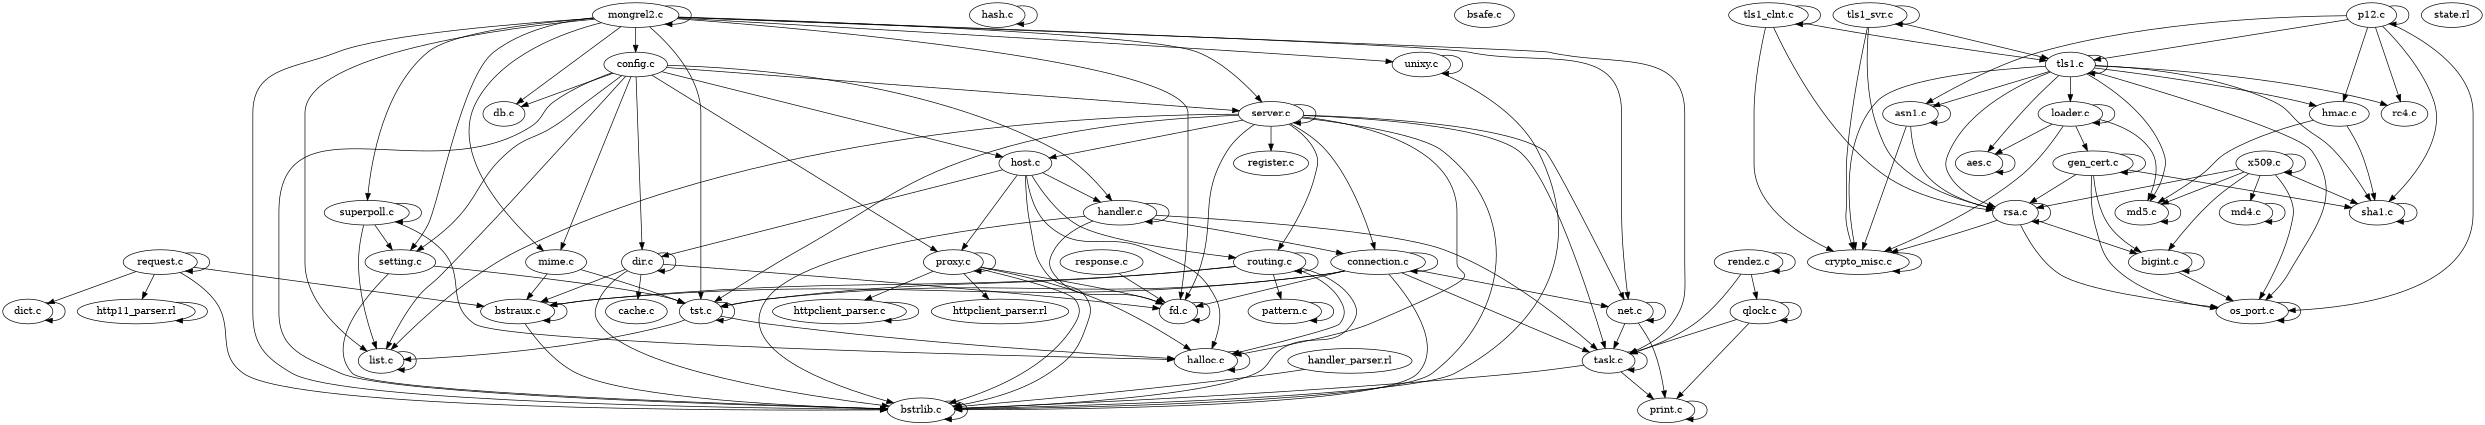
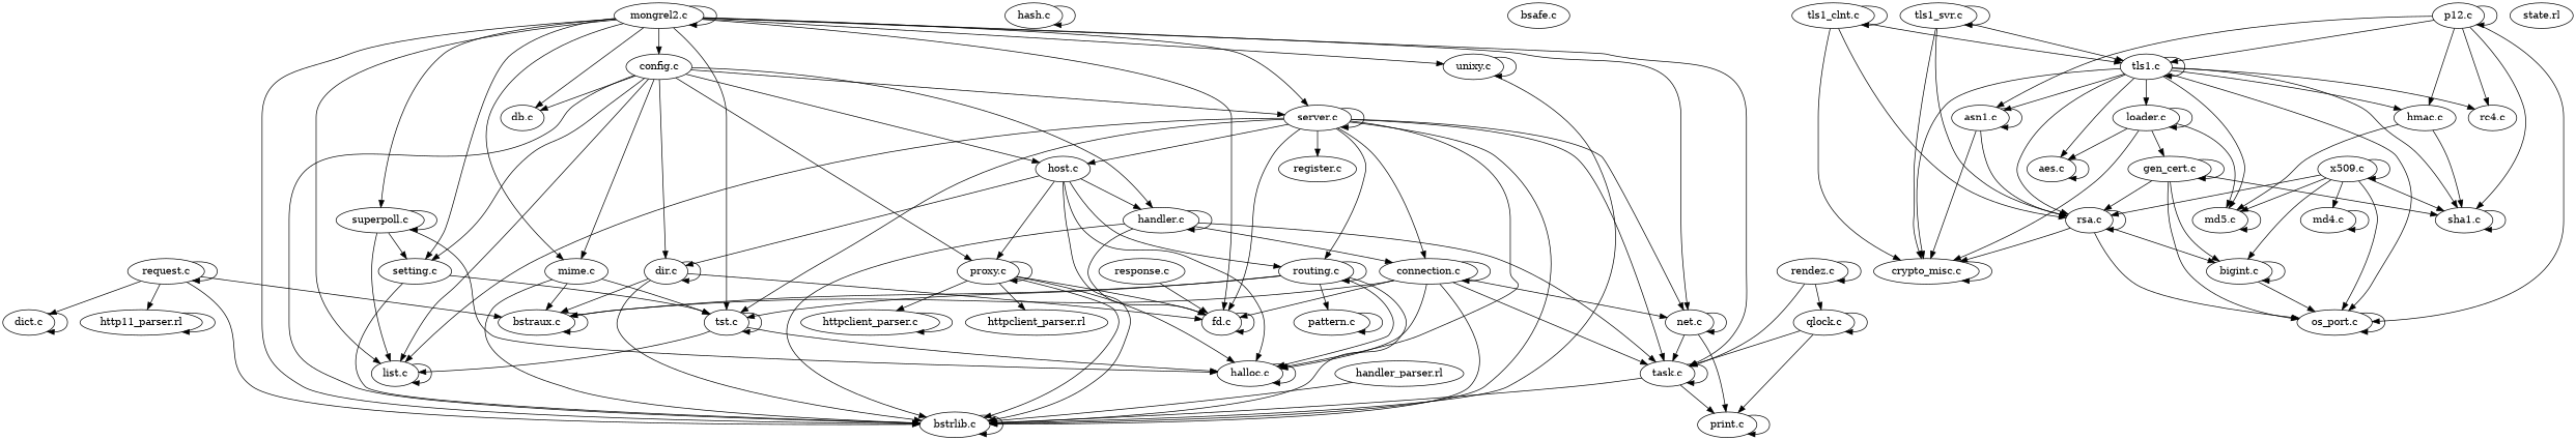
  digraph {
    node [metric1=33]
    n1 [label="dict.c" metric1=242]
    n2 [label="hash.c" metric1=135]
    n3 [label="list.c" metric1=134]
    n4 [label="tst.c" metric1=107]
    n5 [label="fd.c" metric1=86]
    n6 [label="net.c" metric1=74]
    n7 [label="print.c" metric1=68]
    n8 [label="qlock.c" metric1=21]
    n9 [label="rendez.c" metric1=11]
    n10 [label="task.c" metric1=73]
    n11 [label="bsafe.c" metric1=49]
    n12 [label="bstraux.c" metric1=601]
    n13 [label="bstrlib.c" metric1=922]
    n14 [label="config.c" metric1=142]
    n15 [label="db.c" metric1=6]
    n16 [label="aes.c" metric1=100]
    n17 [label="bigint.c" metric1=289]
    n18 [label="crypto_misc.c" metric1=64]
    n19 [label="md4.c"]
    n20 [label="md5.c" metric1=38]
    n21 [label="rc4.c" metric1=16]
    n22 [label="rsa.c" metric1=37]
    n23 [label="sha1.c"]
    n24 [label="hmac.c" metric1=10]
    n25 [label="http11_parser.rl" metric1=174]
    n26 [label="httpclient_parser.rl" metric1=179]
    n27 [label="httpclient_parser.c" metric1=7]
    n28 [label="halloc.c" metric1=24]
    n29 [label="asn1.c" metric1=131]
    n30 [label="gen_cert.c" metric1=131]
    n31 [label="loader.c" metric1=73]
    n32 [label="p12.c" metric1=111]
    n33 [label="tls1.c" metric1=398]
    n34 [label="tls1_clnt.c" metric1=75]
    n35 [label="tls1_svr.c" metric1=86]
    n36 [label="x509.c" metric1=95]
    n37 [label="os_port.c" metric1=10]
    n38 [label="connection.c" metric1=222]
    n39 [label="dir.c" metric1=153]
    n40 [label="handler.c" metric1=107]
    n41 [label="handler_parser.rl" metric1=14]
    n42 [label="host.c" metric1=38]
    n43 [label="mime.c" metric1=22]
    n44 [label="pattern.c" metric1=95]
    n45 [label="proxy.c" metric1=50]
    n46 [label="request.c" metric1=94]
    n47 [label="routing.c" metric1=53]
    n48 [label="server.c" metric1=51]
    n49 [label="setting.c" metric1=16]
    n50 [label="state.rl"]
    n51 [label="superpoll.c" metric1=129]
    n52 [label="unixy.c" metric1=58]
    n53 [label="mongrel2.c" metric1=124]
-   n54 [label="cache.c" metric1=45]
    n55 [label="register.c" metric1=10]
    n56 [label="response.c" metric1=1]
    subgraph sub_1 {
      label=src
      subgraph sub_2 {
        label=src
        n38
        n39
        n40
        n41
        n42
        n43
        n44
        n45
        n46
        n47
        n48
        n49
        n50
        n51
        n52
        n53
-       n54
        n55
        n56
        subgraph sub_3 {
          label=adt
          n1
          n2
          n3
          n4
        }
        subgraph sub_4 {
          label=task
          n5
          n6
          n7
          n8
          n9
          n10
        }
        subgraph sub_5 {
          label=bstr
          n11
          n12
          n13
        }
        subgraph sub_6 {
          label=config
          n14
          n15
        }
        subgraph sub_7 {
          label=crypto
          n16
          n17
          n18
          n19
          n20
          n21
          n22
          n23
          n24
        }
        subgraph sub_8 {
          label=http11
          n25
          n26
          n27
        }
        subgraph sub_9 {
          label=mem
          n28
        }
        subgraph sub_10 {
          label=ssl
          n29
          n30
          n31
          n32
          n33
          n34
          n35
          n36
          n37
        }
      }
    }
    n1 -> n1
    n2 -> n2
    n3 -> n3
    n4 -> n3
    n4 -> n4
    n4 -> n28
    n5 -> n5
    n6 -> n6
    n6 -> n7
    n6 -> n10
    n7 -> n7
    n8 -> n7
    n8 -> n8
    n8 -> n10
    n9 -> n8
    n9 -> n9
    n9 -> n10
    n10 -> n7
    n10 -> n10
    n10 -> n13
    n12 -> n12
    n13 -> n13
    n14 -> n3
    n14 -> n13
    n14 -> n15
    n14 -> n39
    n14 -> n40
    n14 -> n42
    n14 -> n43
    n14 -> n45
    n14 -> n48
    n14 -> n49
    n16 -> n16
    n17 -> n17
    n17 -> n37
    n18 -> n18
    n19 -> n19
    n20 -> n20
    n22 -> n17
    n22 -> n18
    n22 -> n22
    n22 -> n37
    n23 -> n23
    n24 -> n20
    n24 -> n23
    n25 -> n25
    n27 -> n27
    n28 -> n28
    n29 -> n18
    n29 -> n22
    n29 -> n29
    n30 -> n17
    n30 -> n22
    n30 -> n23
    n30 -> n30
    n30 -> n37
    n31 -> n16
    n31 -> n18
    n31 -> n20
    n31 -> n30
    n31 -> n31
    n32 -> n21
    n32 -> n23
    n32 -> n24
    n32 -> n29
    n32 -> n32
    n32 -> n33
    n32 -> n37
    n33 -> n16
    n33 -> n18
    n33 -> n20
    n33 -> n21
    n33 -> n22
    n33 -> n23
    n33 -> n24
    n33 -> n29
    n33 -> n31
    n33 -> n33
    n33 -> n37
    n34 -> n18
    n34 -> n22
    n34 -> n33
    n34 -> n34
    n35 -> n18
    n35 -> n22
    n35 -> n33
    n35 -> n35
    n36 -> n17
    n36 -> n19
    n36 -> n20
    n36 -> n22
    n36 -> n23
    n36 -> n36
    n36 -> n37
    n37 -> n37
    n38 -> n5
    n38 -> n6
    n38 -> n10
    n38 -> n12
    n38 -> n13
-   n38 -> n4
+   n38 -> n28
    n38 -> n38
    n39 -> n5
    n39 -> n12
    n39 -> n13
    n39 -> n39
-   n39 -> n54
    n40 -> n5
    n40 -> n10
    n40 -> n13
    n40 -> n38
    n40 -> n40
    n41 -> n13
    n42 -> n13
    n42 -> n28
    n42 -> n39
    n42 -> n40
    n42 -> n45
    n42 -> n47
    n43 -> n4
    n43 -> n12
-   n12 -> n13
+   n43 -> n13
    n44 -> n44
    n45 -> n5
    n45 -> n13
    n45 -> n26
    n45 -> n27
    n45 -> n28
    n45 -> n45
    n46 -> n1
    n46 -> n12
    n46 -> n13
    n46 -> n25
    n46 -> n46
    n47 -> n4
    n47 -> n12
    n47 -> n13
    n47 -> n28
    n47 -> n44
    n47 -> n47
    n48 -> n3
    n48 -> n4
    n48 -> n5
    n48 -> n6
    n48 -> n10
    n48 -> n13
    n48 -> n28
    n48 -> n38
    n48 -> n42
    n48 -> n47
    n48 -> n48
    n48 -> n55
    n49 -> n4
    n49 -> n13
    n51 -> n3
    n51 -> n28
    n51 -> n49
    n51 -> n51
    n52 -> n13
    n52 -> n52
    n53 -> n3
    n53 -> n4
    n53 -> n5
    n53 -> n6
    n53 -> n10
    n53 -> n13
    n53 -> n14
    n53 -> n15
    n53 -> n43
    n53 -> n48
    n53 -> n49
    n53 -> n51
    n53 -> n52
    n53 -> n53
    n56 -> n5
  }
